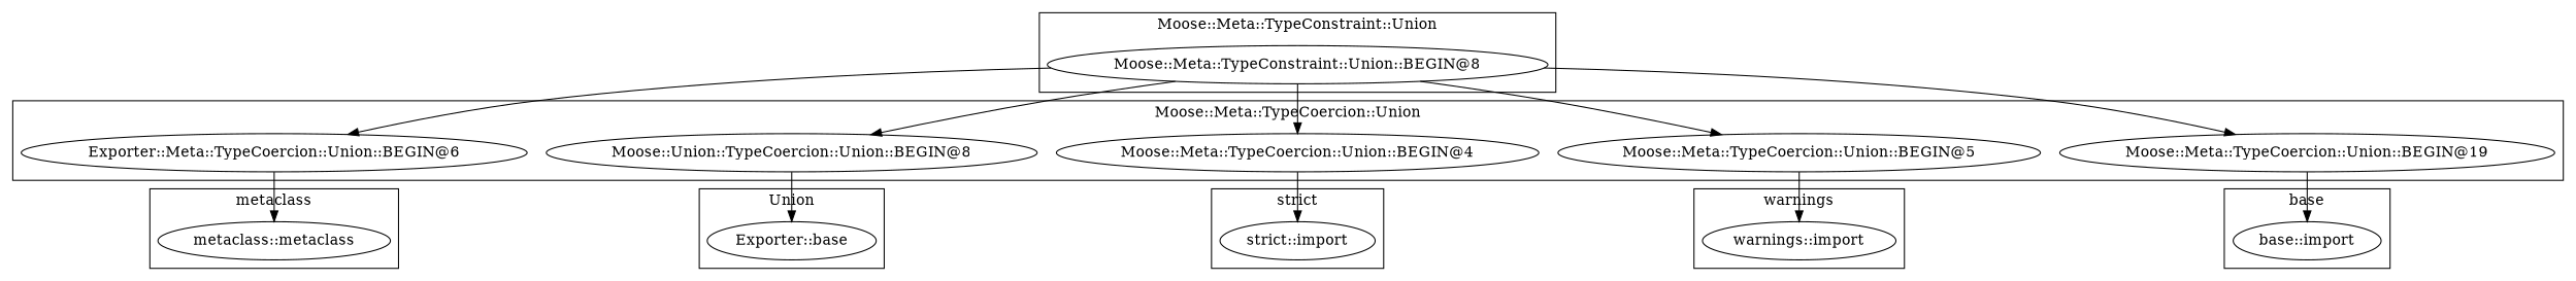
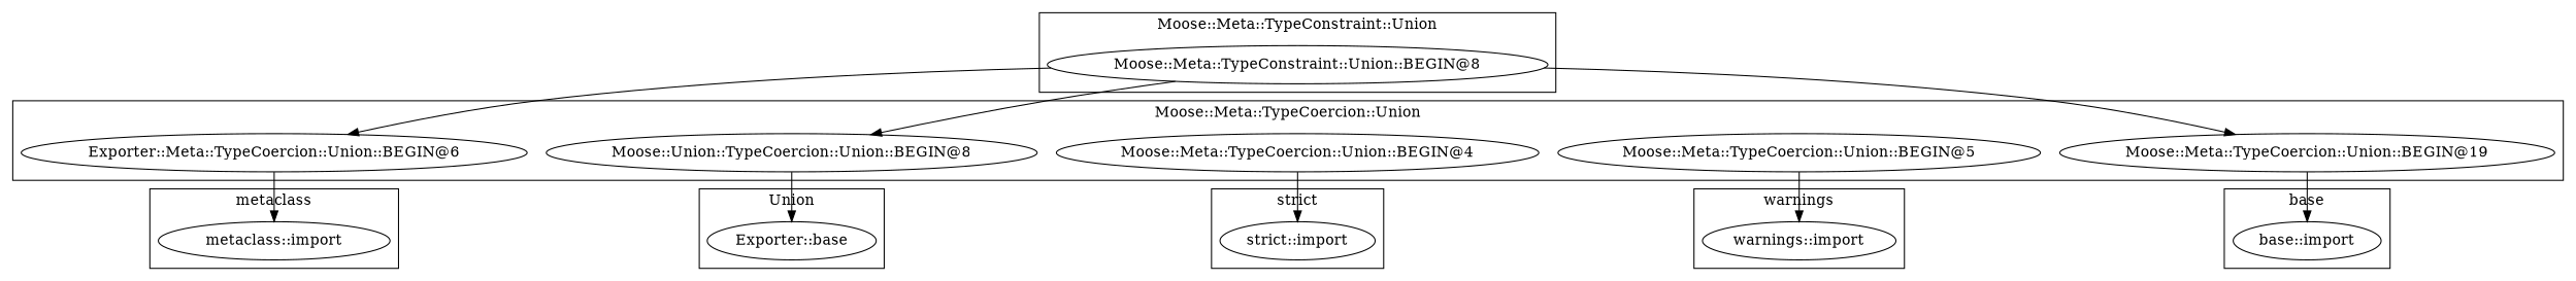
  digraph {
    "base::import"
    "warnings::import"
    "strict::import"
    n4 [label="Exporter::Meta::TypeCoercion::Union::BEGIN@6"]
    n5 [label="Moose::Union::TypeCoercion::Union::BEGIN@8"]
    "Moose::Meta::TypeCoercion::Union::BEGIN@4"
    "Moose::Meta::TypeCoercion::Union::BEGIN@5"
    n8 [label="Moose::Meta::TypeCoercion::Union::BEGIN@19"]
    n9 [label="Exporter::base"]
-   "metaclass::import" [label="metaclass::metaclass"]
+   "metaclass::import"
    "Moose::Meta::TypeConstraint::Union::BEGIN@8"
    subgraph cluster_1 {
      label=base
      "base::import"
    }
    subgraph cluster_2 {
      label=warnings
      "warnings::import"
    }
    subgraph cluster_3 {
      label="strict"
      "strict::import"
    }
    subgraph cluster_4 {
      label="Moose::Meta::TypeCoercion::Union"
      n4
      n5
      "Moose::Meta::TypeCoercion::Union::BEGIN@4"
      "Moose::Meta::TypeCoercion::Union::BEGIN@5"
      n8
    }
    subgraph cluster_5 {
      label=Union
      n9
    }
    subgraph cluster_6 {
      label=metaclass
      "metaclass::import"
    }
    subgraph cluster_7 {
      label="Moose::Meta::TypeConstraint::Union"
      "Moose::Meta::TypeConstraint::Union::BEGIN@8"
    }
    n4 -> "metaclass::import"
    n5 -> n9
    "Moose::Meta::TypeCoercion::Union::BEGIN@4" -> "strict::import"
    "Moose::Meta::TypeCoercion::Union::BEGIN@5" -> "warnings::import"
    n8 -> "base::import"
    "Moose::Meta::TypeConstraint::Union::BEGIN@8" -> n4
    "Moose::Meta::TypeConstraint::Union::BEGIN@8" -> n5
-   "Moose::Meta::TypeConstraint::Union::BEGIN@8" -> "Moose::Meta::TypeCoercion::Union::BEGIN@4"
-   "Moose::Meta::TypeConstraint::Union::BEGIN@8" -> "Moose::Meta::TypeCoercion::Union::BEGIN@5"
    "Moose::Meta::TypeConstraint::Union::BEGIN@8" -> n8
  }
